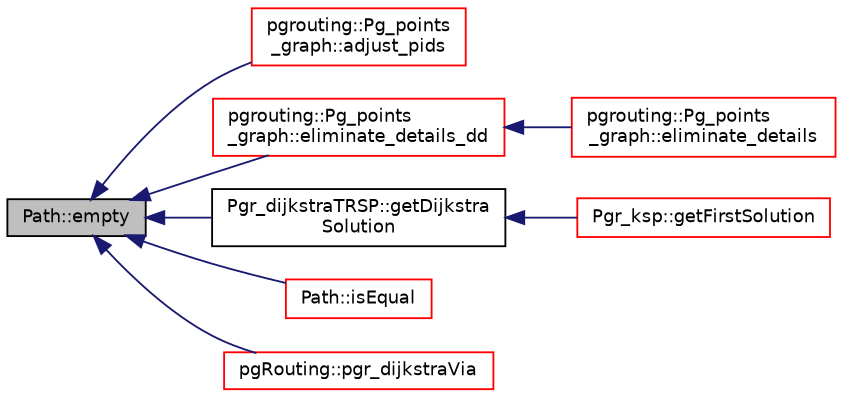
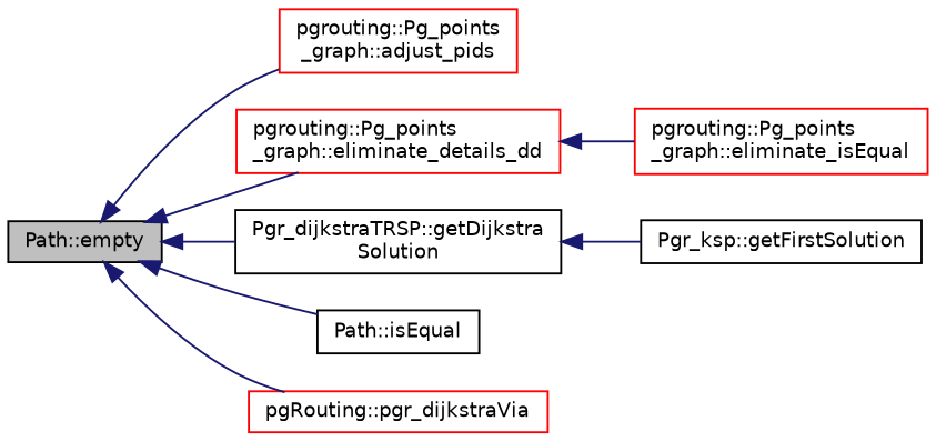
  digraph {
    rankdir=LR
    node [color=black fillcolor=white fontname=Helvetica fontsize=10 shape=record style=filled]
    edge [color=midnightblue dir=back fontname=Helvetica fontsize=10 labelfontname=Helvetica labelfontsize=10 style=solid]
    n1 [fillcolor=grey75 fontcolor=black height=0.2 label="Path::empty" width=0.4]
    n2 [color=red height=0.2 label="pgrouting::Pg_points\l_graph::adjust_pids" width=0.4]
    n3 [color=red height=0.2 label="pgrouting::Pg_points\l_graph::eliminate_details_dd" width=0.4]
    n4 [height=0.2 label="Pgr_dijkstraTRSP::getDijkstra\lSolution" width=0.4]
-   n5 [color=red height=0.2 label="Path::isEqual" width=0.4]
+   n5 [height=0.2 label="Path::isEqual" width=0.4]
    n6 [color=red height=0.2 label="pgRouting::pgr_dijkstraVia" width=0.4]
-   n7 [color=red height=0.2 label="pgrouting::Pg_points\l_graph::eliminate_details" width=0.4]
-   n8 [color=red height=0.2 label="Pgr_ksp::getFirstSolution" width=0.4]
+   n7 [color=red height=0.2 label="pgrouting::Pg_points\l_graph::eliminate_isEqual" width=0.4]
+   n8 [height=0.2 label="Pgr_ksp::getFirstSolution" width=0.4]
    n1 -> n2
    n1 -> n3
    n1 -> n4
    n1 -> n5
    n1 -> n6
    n3 -> n7
    n4 -> n8
  }
